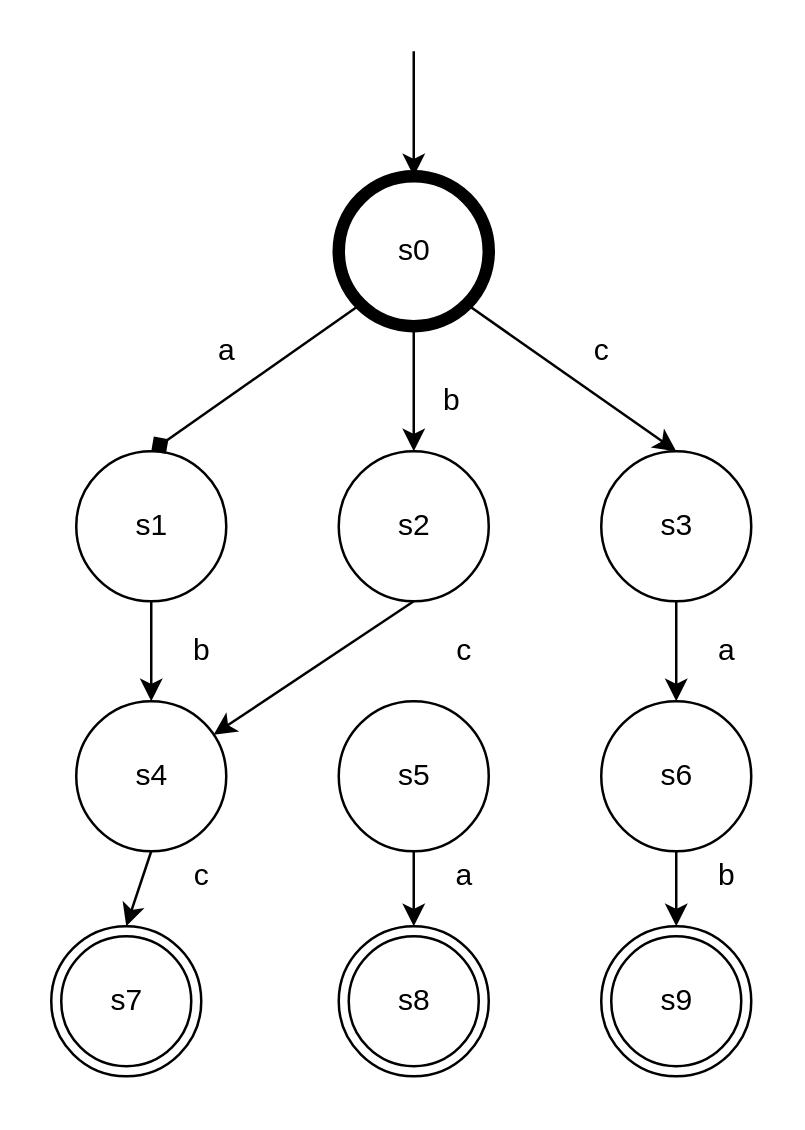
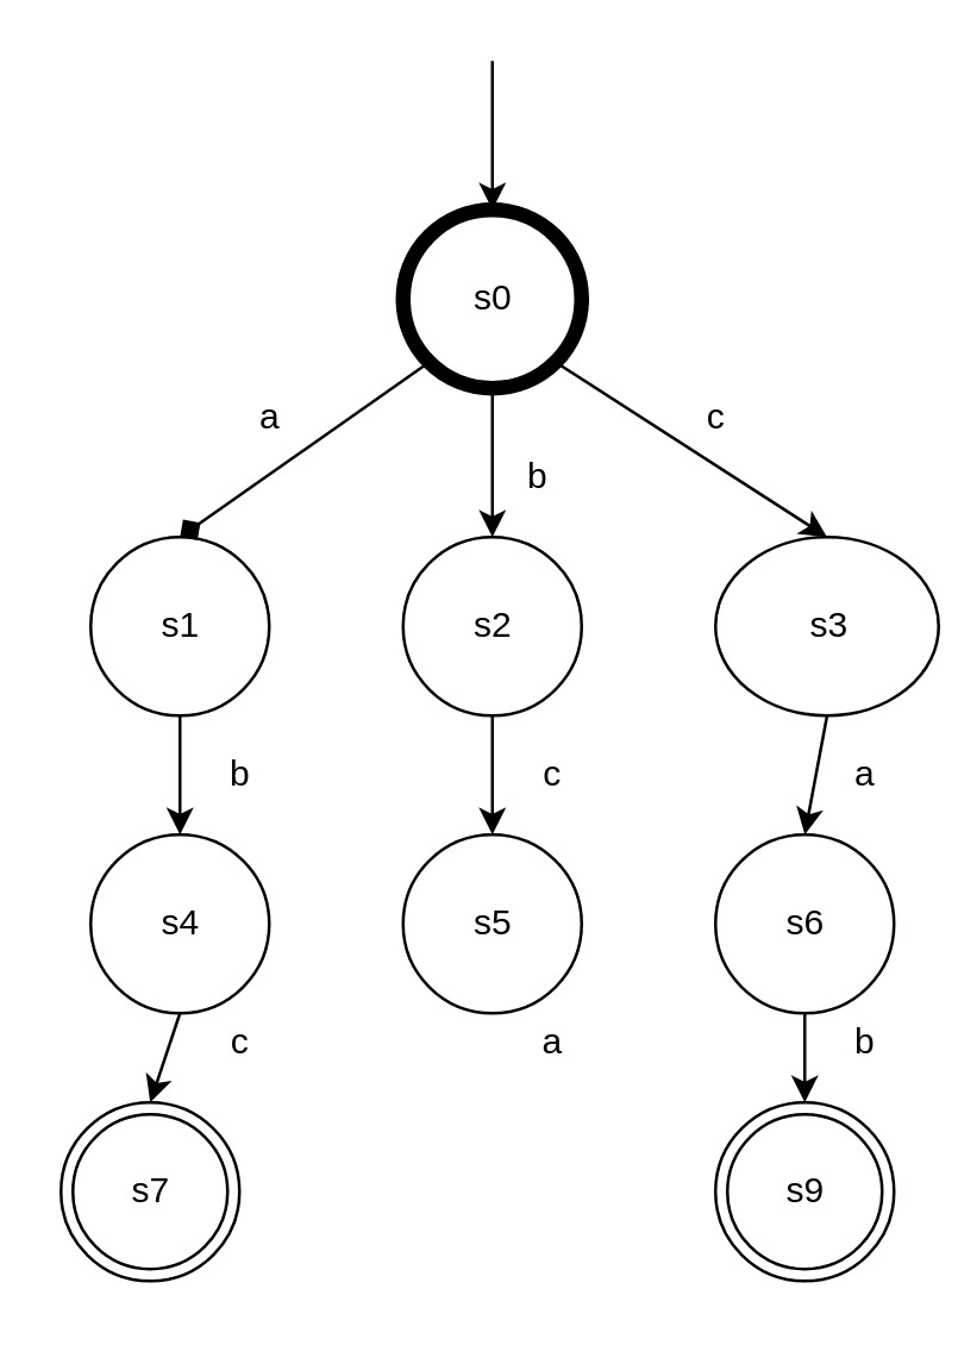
  <mxCell id="0" />
  <mxCell id="1" parent="0" />
  <mxCell id="2" value="s0" style="shape=ellipse;html=1;dashed=0;whitespace=wrap;aspect=fixed;strokeWidth=5;perimeter=ellipsePerimeter;" vertex="1" parent="1"><mxGeometry x="135" y="70" width="60" height="60" as="geometry" /></mxCell>
  <mxCell id="3" value="s5" style="shape=ellipse;html=1;dashed=0;whitespace=wrap;aspect=fixed;perimeter=ellipsePerimeter;" vertex="1" parent="1"><mxGeometry x="135" y="280" width="60" height="60" as="geometry" /></mxCell>
  <mxCell id="4" value="s6" style="shape=ellipse;html=1;dashed=0;whitespace=wrap;aspect=fixed;perimeter=ellipsePerimeter;" vertex="1" parent="1"><mxGeometry x="240" y="280" width="60" height="60" as="geometry" /></mxCell>
- <mxCell id="5" value="s3" style="shape=ellipse;html=1;dashed=0;whitespace=wrap;aspect=fixed;perimeter=ellipsePerimeter;" vertex="1" parent="1"><mxGeometry x="240" y="180" width="60" height="60" as="geometry" /></mxCell>
+ <mxCell id="5" value="s3" style="shape=ellipse;html=1;dashed=0;whitespace=wrap;aspect=fixed;perimeter=ellipsePerimeter;" vertex="1" parent="1"><mxGeometry x="240" y="180" width="75" height="60" as="geometry" /></mxCell>
  <mxCell id="6" value="s2" style="shape=ellipse;html=1;dashed=0;whitespace=wrap;aspect=fixed;perimeter=ellipsePerimeter;" vertex="1" parent="1"><mxGeometry x="135" y="180" width="60" height="60" as="geometry" /></mxCell>
  <mxCell id="7" value="s4" style="shape=ellipse;html=1;dashed=0;whitespace=wrap;aspect=fixed;perimeter=ellipsePerimeter;" vertex="1" parent="1"><mxGeometry x="30" y="280" width="60" height="60" as="geometry" /></mxCell>
  <mxCell id="8" value="s1" style="shape=ellipse;html=1;dashed=0;whitespace=wrap;aspect=fixed;perimeter=ellipsePerimeter;" vertex="1" parent="1"><mxGeometry x="30" y="180" width="60" height="60" as="geometry" /></mxCell>
  <mxCell id="9" value="s7" style="ellipse;shape=doubleEllipse;html=1;dashed=0;whitespace=wrap;aspect=fixed;" vertex="1" parent="1"><mxGeometry x="20" y="370" width="60" height="60" as="geometry" /></mxCell>
- <mxCell id="10" value="s8" style="ellipse;shape=doubleEllipse;html=1;dashed=0;whitespace=wrap;aspect=fixed;" vertex="1" parent="1"><mxGeometry x="135" y="370" width="60" height="60" as="geometry" /></mxCell>
  <mxCell id="11" value="s9" style="ellipse;shape=doubleEllipse;html=1;dashed=0;whitespace=wrap;aspect=fixed;" vertex="1" parent="1"><mxGeometry x="240" y="370" width="60" height="60" as="geometry" /></mxCell>
  <mxCell id="12" value="" style="endArrow=diamond;html=1;exitX=0;exitY=1;exitDx=0;exitDy=0;entryX=0.5;entryY=0;entryDx=0;entryDy=0;" edge="1" parent="1" source="2" target="8"><mxGeometry width="50" height="50" relative="1" as="geometry"><mxPoint x="30" y="120" as="sourcePoint" /><mxPoint x="80" y="70" as="targetPoint" /></mxGeometry></mxCell>
- <mxCell id="13" value="" style="endArrow=classic;html=1;exitX=0.5;exitY=1;exitDx=0;exitDy=0;" edge="1" parent="1" source="6" target="7"><mxGeometry width="50" height="50" relative="1" as="geometry"><mxPoint x="-70" y="270" as="sourcePoint" /><mxPoint x="-20" y="220" as="targetPoint" /></mxGeometry></mxCell>
+ <mxCell id="13" value="" style="endArrow=classic;html=1;entryX=0.5;entryY=0;entryDx=0;entryDy=0;exitX=0.5;exitY=1;exitDx=0;exitDy=0;" edge="1" parent="1" source="6" target="3"><mxGeometry width="50" height="50" relative="1" as="geometry"><mxPoint x="-70" y="270" as="sourcePoint" /><mxPoint x="-20" y="220" as="targetPoint" /></mxGeometry></mxCell>
  <mxCell id="14" value="" style="endArrow=classic;html=1;entryX=0.5;entryY=0;entryDx=0;entryDy=0;exitX=0.5;exitY=1;exitDx=0;exitDy=0;" edge="1" parent="1" source="8" target="7"><mxGeometry width="50" height="50" relative="1" as="geometry"><mxPoint x="-20" y="290" as="sourcePoint" /><mxPoint x="30" y="240" as="targetPoint" /></mxGeometry></mxCell>
  <mxCell id="15" value="" style="endArrow=classic;html=1;entryX=0.5;entryY=0;entryDx=0;entryDy=0;exitX=1;exitY=1;exitDx=0;exitDy=0;" edge="1" parent="1" source="2" target="5"><mxGeometry width="50" height="50" relative="1" as="geometry"><mxPoint x="200" y="150" as="sourcePoint" /><mxPoint x="250" y="100" as="targetPoint" /></mxGeometry></mxCell>
  <mxCell id="16" value="" style="endArrow=classic;html=1;entryX=0.5;entryY=0;entryDx=0;entryDy=0;exitX=0.5;exitY=1;exitDx=0;exitDy=0;" edge="1" parent="1" source="2" target="6"><mxGeometry width="50" height="50" relative="1" as="geometry"><mxPoint x="-40" y="190" as="sourcePoint" /><mxPoint x="10" y="140" as="targetPoint" /></mxGeometry></mxCell>
  <mxCell id="17" value="" style="endArrow=classic;html=1;entryX=0.5;entryY=0;entryDx=0;entryDy=0;exitX=0.5;exitY=1;exitDx=0;exitDy=0;" edge="1" parent="1" source="5" target="4"><mxGeometry width="50" height="50" relative="1" as="geometry"><mxPoint x="170" y="410" as="sourcePoint" /><mxPoint x="220" y="360" as="targetPoint" /></mxGeometry></mxCell>
  <mxCell id="18" value="" style="endArrow=classic;html=1;entryX=0.5;entryY=0;entryDx=0;entryDy=0;exitX=0.5;exitY=1;exitDx=0;exitDy=0;" edge="1" parent="1" source="4" target="11"><mxGeometry width="50" height="50" relative="1" as="geometry"><mxPoint x="-80" y="480" as="sourcePoint" /><mxPoint x="-30" y="430" as="targetPoint" /></mxGeometry></mxCell>
- <mxCell id="19" value="" style="endArrow=classic;html=1;entryX=0.5;entryY=0;entryDx=0;entryDy=0;exitX=0.5;exitY=1;exitDx=0;exitDy=0;" edge="1" parent="1" source="3" target="10"><mxGeometry width="50" height="50" relative="1" as="geometry"><mxPoint x="-70" y="490" as="sourcePoint" /><mxPoint x="-20" y="440" as="targetPoint" /></mxGeometry></mxCell>
  <mxCell id="20" value="" style="endArrow=classic;html=1;entryX=0.5;entryY=0;entryDx=0;entryDy=0;exitX=0.5;exitY=1;exitDx=0;exitDy=0;" edge="1" parent="1" source="7" target="9"><mxGeometry width="50" height="50" relative="1" as="geometry"><mxPoint x="-60" y="500" as="sourcePoint" /><mxPoint x="-10" y="450" as="targetPoint" /></mxGeometry></mxCell>
  <mxCell id="21" value="a" style="text;html=1;align=center;verticalAlign=middle;resizable=0;points=[];autosize=1;" vertex="1" parent="1"><mxGeometry x="280" y="250" width="20" height="20" as="geometry" /></mxCell>
  <mxCell id="22" value="a" style="text;html=1;align=center;verticalAlign=middle;resizable=0;points=[];autosize=1;" vertex="1" parent="1"><mxGeometry x="80" y="130" width="20" height="20" as="geometry" /></mxCell>
  <mxCell id="23" value="a" style="text;html=1;align=center;verticalAlign=middle;resizable=0;points=[];autosize=1;" vertex="1" parent="1"><mxGeometry x="175" y="340" width="20" height="20" as="geometry" /></mxCell>
  <mxCell id="24" value="b" style="text;html=1;align=center;verticalAlign=middle;resizable=0;points=[];autosize=1;" vertex="1" parent="1"><mxGeometry x="170" y="150" width="20" height="20" as="geometry" /></mxCell>
  <mxCell id="25" value="b" style="text;html=1;align=center;verticalAlign=middle;resizable=0;points=[];autosize=1;" vertex="1" parent="1"><mxGeometry x="280" y="340" width="20" height="20" as="geometry" /></mxCell>
  <mxCell id="26" value="b" style="text;html=1;align=center;verticalAlign=middle;resizable=0;points=[];autosize=1;" vertex="1" parent="1"><mxGeometry x="70" y="250" width="20" height="20" as="geometry" /></mxCell>
  <mxCell id="27" value="c" style="text;html=1;align=center;verticalAlign=middle;resizable=0;points=[];autosize=1;" vertex="1" parent="1"><mxGeometry x="230" y="130" width="20" height="20" as="geometry" /></mxCell>
  <mxCell id="28" value="c" style="text;html=1;align=center;verticalAlign=middle;resizable=0;points=[];autosize=1;" vertex="1" parent="1"><mxGeometry x="70" y="340" width="20" height="20" as="geometry" /></mxCell>
  <mxCell id="29" value="c" style="text;html=1;align=center;verticalAlign=middle;resizable=0;points=[];autosize=1;" vertex="1" parent="1"><mxGeometry x="175" y="250" width="20" height="20" as="geometry" /></mxCell>
  <mxCell id="30" value="" style="endArrow=classic;html=1;entryX=0.5;entryY=0;entryDx=0;entryDy=0;" edge="1" parent="1" target="2"><mxGeometry width="50" height="50" relative="1" as="geometry"><mxPoint x="165" y="20" as="sourcePoint" /><mxPoint x="50" y="70" as="targetPoint" /></mxGeometry></mxCell>
